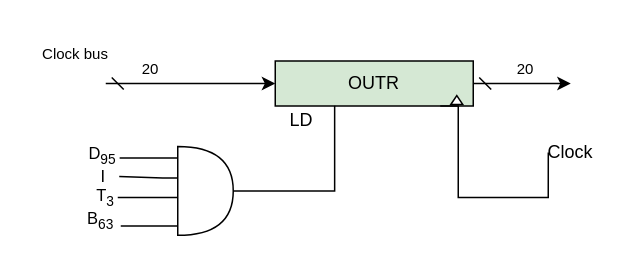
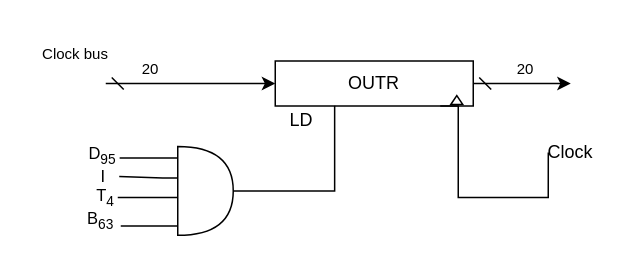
  <mxCell id="0" />
  <mxCell id="1" parent="0" />
  <mxCell id="2" style="edgeStyle=orthogonalEdgeStyle;rounded=0;orthogonalLoop=1;jettySize=auto;html=1;startArrow=classic;startFill=1;endArrow=dash;endFill=0;" edge="1" parent="1" source="4"><mxGeometry relative="1" as="geometry"><mxPoint x="70" y="55" as="targetPoint" /></mxGeometry></mxCell>
  <mxCell id="3" style="edgeStyle=orthogonalEdgeStyle;rounded=0;orthogonalLoop=1;jettySize=auto;html=1;fontSize=10;startArrow=dash;startFill=0;endArrow=classic;endFill=1;" edge="1" parent="1" source="4"><mxGeometry relative="1" as="geometry"><mxPoint x="380" y="55" as="targetPoint" /></mxGeometry></mxCell>
- <mxCell id="4" value="OUTR" style="rounded=0;whiteSpace=wrap;html=1;fillColor=#d5e8d4;" vertex="1" parent="1"><mxGeometry x="183" y="40" width="132" height="30" as="geometry" /></mxCell>
+ <mxCell id="4" value="OUTR" style="rounded=0;whiteSpace=wrap;html=1;" vertex="1" parent="1"><mxGeometry x="183" y="40" width="132" height="30" as="geometry" /></mxCell>
  <mxCell id="5" value="&lt;font style=&quot;font-size: 10px;&quot;&gt;Clock bus&lt;/font&gt;" style="text;html=1;strokeColor=none;fillColor=none;align=center;verticalAlign=middle;whiteSpace=wrap;rounded=0;" vertex="1" parent="1"><mxGeometry x="20" y="20" width="60" height="30" as="geometry" /></mxCell>
  <mxCell id="6" value="&lt;font style=&quot;font-size: 10px;&quot;&gt;20&lt;/font&gt;" style="text;html=1;strokeColor=none;fillColor=none;align=center;verticalAlign=middle;whiteSpace=wrap;rounded=0;" vertex="1" parent="1"><mxGeometry x="70" y="30" width="60" height="30" as="geometry" /></mxCell>
  <mxCell id="7" value="&lt;font style=&quot;font-size: 10px;&quot;&gt;20&lt;/font&gt;" style="text;html=1;strokeColor=none;fillColor=none;align=center;verticalAlign=middle;whiteSpace=wrap;rounded=0;" vertex="1" parent="1"><mxGeometry x="320" y="30" width="60" height="30" as="geometry" /></mxCell>
  <mxCell id="8" style="edgeStyle=orthogonalEdgeStyle;rounded=0;orthogonalLoop=1;jettySize=auto;html=1;exitX=0;exitY=0.75;exitDx=0;exitDy=0;exitPerimeter=0;fontSize=10;startArrow=none;startFill=0;endArrow=none;endFill=0;" edge="1" parent="1" source="13"><mxGeometry relative="1" as="geometry"><mxPoint x="78" y="131" as="targetPoint" /><Array as="points"><mxPoint x="118" y="131" /><mxPoint x="96" y="131" /></Array></mxGeometry></mxCell>
  <mxCell id="9" style="edgeStyle=orthogonalEdgeStyle;rounded=0;orthogonalLoop=1;jettySize=auto;html=1;exitX=1;exitY=0.5;exitDx=0;exitDy=0;exitPerimeter=0;entryX=0.3;entryY=0.995;entryDx=0;entryDy=0;entryPerimeter=0;fontSize=12;startArrow=none;startFill=0;endArrow=none;endFill=0;" edge="1" parent="1" source="13" target="4"><mxGeometry relative="1" as="geometry" /></mxCell>
  <mxCell id="10" style="edgeStyle=orthogonalEdgeStyle;rounded=0;orthogonalLoop=1;jettySize=auto;html=1;fontSize=12;startArrow=none;startFill=0;endArrow=none;endFill=0;" edge="1" parent="1" source="13"><mxGeometry relative="1" as="geometry"><mxPoint x="79" y="117" as="targetPoint" /><Array as="points"><mxPoint x="108" y="118" /><mxPoint x="108" y="118" /></Array></mxGeometry></mxCell>
  <mxCell id="11" style="edgeStyle=orthogonalEdgeStyle;rounded=0;orthogonalLoop=1;jettySize=auto;html=1;exitX=0;exitY=0.25;exitDx=0;exitDy=0;exitPerimeter=0;fontSize=11;startArrow=none;startFill=0;endArrow=none;endFill=0;entryX=0.969;entryY=0.633;entryDx=0;entryDy=0;entryPerimeter=0;" edge="1" parent="1" source="13" target="14"><mxGeometry relative="1" as="geometry"><mxPoint x="79" y="111.791" as="targetPoint" /><Array as="points"><mxPoint x="118" y="104" /><mxPoint x="79" y="104" /></Array></mxGeometry></mxCell>
  <mxCell id="12" style="edgeStyle=orthogonalEdgeStyle;rounded=0;orthogonalLoop=1;jettySize=auto;html=1;exitX=0;exitY=0.75;exitDx=0;exitDy=0;exitPerimeter=0;fontSize=11;startArrow=none;startFill=0;endArrow=none;endFill=0;" edge="1" parent="1" source="13"><mxGeometry relative="1" as="geometry"><mxPoint x="80" y="150" as="targetPoint" /><Array as="points"><mxPoint x="118" y="150" /></Array></mxGeometry></mxCell>
  <mxCell id="13" value="" style="shape=or;whiteSpace=wrap;html=1;fontSize=10;" vertex="1" parent="1"><mxGeometry x="118" y="97" width="37" height="59.2" as="geometry" /></mxCell>
  <mxCell id="14" value="&lt;span style=&quot;font-size: 11px; line-height: 107%; font-family: Arial, sans-serif;&quot;&gt;D&lt;sub&gt;95&lt;/sub&gt;&lt;/span&gt;" style="text;html=1;strokeColor=none;fillColor=none;align=center;verticalAlign=middle;whiteSpace=wrap;rounded=0;" vertex="1" parent="1"><mxGeometry x="56" y="97" width="24" height="12" as="geometry" /></mxCell>
  <mxCell id="15" value="LD" style="text;whiteSpace=wrap;html=1;fontSize=12;" vertex="1" parent="1"><mxGeometry x="191" y="66" width="36" height="34" as="geometry" /></mxCell>
  <mxCell id="16" style="edgeStyle=orthogonalEdgeStyle;rounded=0;orthogonalLoop=1;jettySize=auto;html=1;exitX=0;exitY=0.5;exitDx=0;exitDy=0;entryX=0.857;entryY=1;entryDx=0;entryDy=0;entryPerimeter=0;strokeWidth=1;fontSize=12;startArrow=none;startFill=0;endArrow=none;endFill=0;" edge="1" parent="1" source="17"><mxGeometry relative="1" as="geometry"><Array as="points"><mxPoint x="305.03" y="131" /><mxPoint x="305.03" y="70" /></Array><mxPoint x="293" y="70" as="targetPoint" /></mxGeometry></mxCell>
  <mxCell id="17" value="&lt;font face=&quot;Arial, sans-serif&quot;&gt;&lt;span style=&quot;font-size: 12px;&quot;&gt;Clock&lt;/span&gt;&lt;/font&gt;" style="text;html=1;strokeColor=none;fillColor=none;align=center;verticalAlign=middle;whiteSpace=wrap;rounded=0;fontSize=10;" vertex="1" parent="1"><mxGeometry x="365.03" y="91" width="30" height="20" as="geometry" /></mxCell>
  <mxCell id="18" value="" style="triangle;whiteSpace=wrap;html=1;fontSize=12;rotation=-90;" vertex="1" parent="1"><mxGeometry x="301.03" y="62" width="6" height="8" as="geometry" /></mxCell>
  <mxCell id="19" value="&lt;font style=&quot;font-size: 11px;&quot; face=&quot;Arial, sans-serif&quot;&gt;I&lt;/font&gt;" style="text;html=1;strokeColor=none;fillColor=none;align=center;verticalAlign=middle;whiteSpace=wrap;rounded=0;" vertex="1" parent="1"><mxGeometry x="63.5" y="110" width="9" height="13" as="geometry" /></mxCell>
- <mxCell id="20" value="&lt;span style=&quot;font-size: 11px; line-height: 107%; font-family: Arial, sans-serif;&quot;&gt;T&lt;sub&gt;3&lt;/sub&gt;&lt;/span&gt;" style="text;html=1;strokeColor=none;fillColor=none;align=center;verticalAlign=middle;whiteSpace=wrap;rounded=0;" vertex="1" parent="1"><mxGeometry x="63.5" y="124" width="12" height="14" as="geometry" /></mxCell>
+ <mxCell id="20" value="&lt;span style=&quot;font-size: 11px; line-height: 107%; font-family: Arial, sans-serif;&quot;&gt;T&lt;sub&gt;4&lt;/sub&gt;&lt;/span&gt;" style="text;html=1;strokeColor=none;fillColor=none;align=center;verticalAlign=middle;whiteSpace=wrap;rounded=0;" vertex="1" parent="1"><mxGeometry x="63.5" y="124" width="12" height="14" as="geometry" /></mxCell>
  <mxCell id="21" value="&lt;span style=&quot;font-size: 11px;&quot;&gt;B&lt;sub&gt;63&lt;/sub&gt;&lt;/span&gt;" style="text;whiteSpace=wrap;html=1;fontSize=12;" vertex="1" parent="1"><mxGeometry x="55.5" y="131" width="17" height="11" as="geometry" /></mxCell>
